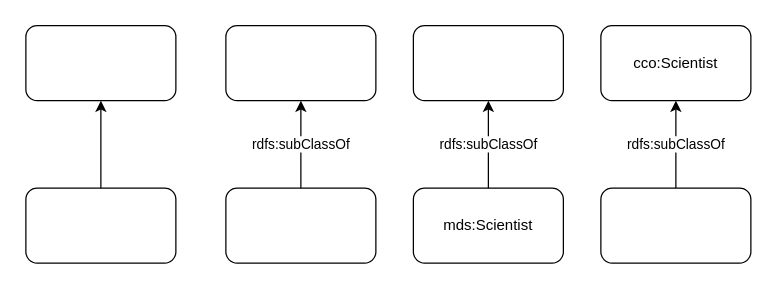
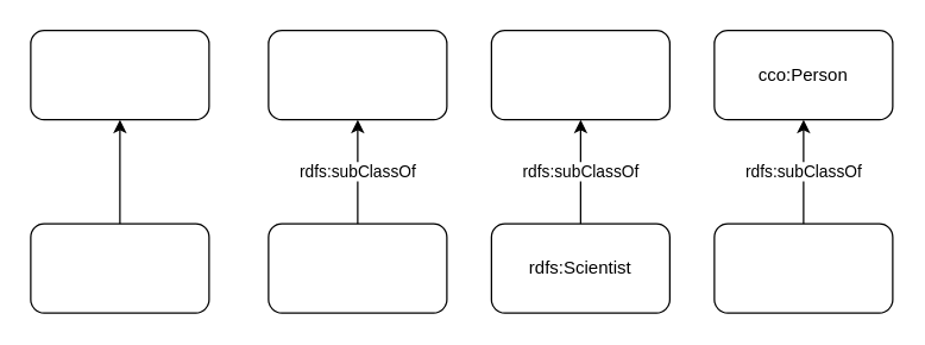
  <mxCell id="0" />
  <mxCell id="1" parent="0" />
- <mxCell id="2" value="cco:Scientist" style="rounded=1;whiteSpace=wrap;html=1;" parent="1" vertex="1"><mxGeometry x="480" y="20" width="120" height="60" as="geometry" /></mxCell>
+ <mxCell id="2" value="cco:Person" style="rounded=1;whiteSpace=wrap;html=1;" parent="1" vertex="1"><mxGeometry x="480" y="20" width="120" height="60" as="geometry" /></mxCell>
  <mxCell id="3" value="rdfs:subClassOf" style="edgeStyle=orthogonalEdgeStyle;rounded=0;orthogonalLoop=1;jettySize=auto;html=1;exitX=0.5;exitY=0;exitDx=0;exitDy=0;" parent="1" source="4" target="2" edge="1"><mxGeometry relative="1" as="geometry"><mxPoint x="540" y="120" as="sourcePoint" /><mxPoint as="offset" /></mxGeometry></mxCell>
  <mxCell id="4" value="" style="rounded=1;whiteSpace=wrap;html=1;" parent="1" vertex="1"><mxGeometry x="480" y="150" width="120" height="60" as="geometry" /></mxCell>
  <mxCell id="5" value="" style="rounded=1;whiteSpace=wrap;html=1;" parent="1" vertex="1"><mxGeometry x="330" y="20" width="120" height="60" as="geometry" /></mxCell>
  <mxCell id="6" value="rdfs:subClassOf" style="edgeStyle=orthogonalEdgeStyle;rounded=0;orthogonalLoop=1;jettySize=auto;html=1;exitX=0.5;exitY=0;exitDx=0;exitDy=0;" parent="1" source="7" target="5" edge="1"><mxGeometry relative="1" as="geometry"><mxPoint x="390" y="120" as="sourcePoint" /><mxPoint as="offset" /></mxGeometry></mxCell>
- <mxCell id="7" value="mds:Scientist" style="rounded=1;whiteSpace=wrap;html=1;" parent="1" vertex="1"><mxGeometry x="330" y="150" width="120" height="60" as="geometry" /></mxCell>
+ <mxCell id="7" value="rdfs:Scientist" style="rounded=1;whiteSpace=wrap;html=1;" parent="1" vertex="1"><mxGeometry x="330" y="150" width="120" height="60" as="geometry" /></mxCell>
  <mxCell id="8" value="" style="rounded=1;whiteSpace=wrap;html=1;" parent="1" vertex="1"><mxGeometry x="180" y="20" width="120" height="60" as="geometry" /></mxCell>
  <mxCell id="9" value="rdfs:subClassOf" style="edgeStyle=orthogonalEdgeStyle;rounded=0;orthogonalLoop=1;jettySize=auto;html=1;exitX=0.5;exitY=0;exitDx=0;exitDy=0;" parent="1" source="10" target="8" edge="1"><mxGeometry relative="1" as="geometry"><mxPoint x="240" y="120" as="sourcePoint" /><mxPoint as="offset" /></mxGeometry></mxCell>
  <mxCell id="10" value="" style="rounded=1;whiteSpace=wrap;html=1;" parent="1" vertex="1"><mxGeometry x="180" y="150" width="120" height="60" as="geometry" /></mxCell>
  <mxCell id="11" value="" style="rounded=1;whiteSpace=wrap;html=1;" parent="1" vertex="1"><mxGeometry x="20" y="20" width="120" height="60" as="geometry" /></mxCell>
  <mxCell id="12" value="" style="edgeStyle=orthogonalEdgeStyle;rounded=0;orthogonalLoop=1;jettySize=auto;html=1;exitX=0.5;exitY=0;exitDx=0;exitDy=0;" parent="1" source="13" target="11" edge="1"><mxGeometry relative="1" as="geometry"><mxPoint x="80" y="120" as="sourcePoint" /><mxPoint as="offset" /></mxGeometry></mxCell>
  <mxCell id="13" value="" style="rounded=1;whiteSpace=wrap;html=1;" parent="1" vertex="1"><mxGeometry x="20" y="150" width="120" height="60" as="geometry" /></mxCell>
